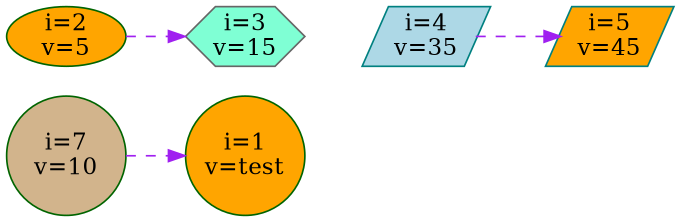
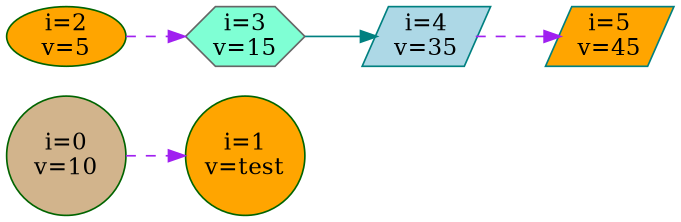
  digraph {
    rankdir=LR
    node [color=darkgreen fillcolor=orange fixedsize=true shape=circle style=filled]
    edge [arrowsize=1 color=purple style=dashed]
-   n1 [fillcolor=tan label="i=7\nv=10" width=1]
+   n1 [fillcolor=tan label="i=0\nv=10" width=1]
    n2 [label="i=1\nv=test" width=1]
    n3 [label="i=2\nv=5" shape=ellipse width=1]
    n4 [color=gray40 fillcolor=aquamarine label="i=3\nv=15" shape=hexagon width=1]
    n5 [color=teal fillcolor=lightblue label="i=4\nv=35" shape=parallelogram width=1]
    n6 [color=teal label="i=5\nv=45" shape=parallelogram width=1]
    n1 -> n2
    n3 -> n4
+   n4 -> n5 [color=teal style=solid]
    n5 -> n6
  }
